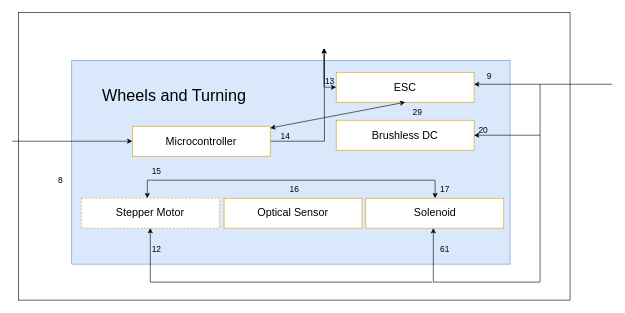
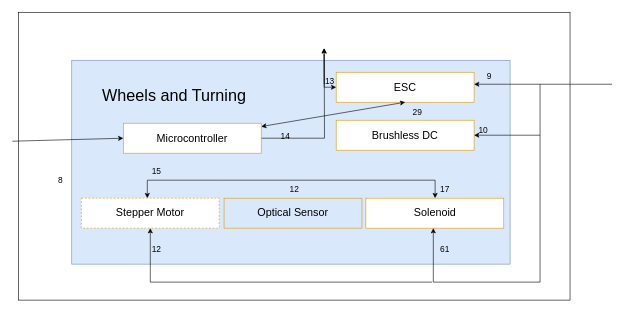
  <mxCell id="0" />
  <mxCell id="1" parent="0" />
  <mxCell id="2" value="" style="rounded=0;whiteSpace=wrap;html=1;fontSize=14;" parent="1" vertex="1"><mxGeometry x="30" y="20" width="920" height="480" as="geometry" /></mxCell>
  <mxCell id="3" value="" style="rounded=0;whiteSpace=wrap;html=1;fillColor=#dae8fc;strokeColor=#6c8ebf;" parent="1" vertex="1"><mxGeometry x="119" y="100" width="731" height="340" as="geometry" /></mxCell>
  <mxCell id="4" value="Wheels and Turning" style="text;html=1;strokeColor=none;fillColor=none;align=center;verticalAlign=middle;whiteSpace=wrap;rounded=0;fontSize=27;" parent="1" vertex="1"><mxGeometry x="140" y="130" width="300" height="60" as="geometry" /></mxCell>
  <mxCell id="5" value="ESC" style="rounded=0;whiteSpace=wrap;html=1;fontSize=18;fillColor=#FFFFFF;strokeColor=#d79b00;" parent="1" vertex="1"><mxGeometry x="560" y="120" width="230" height="50" as="geometry" /></mxCell>
  <mxCell id="6" style="edgeStyle=orthogonalEdgeStyle;rounded=0;orthogonalLoop=1;jettySize=auto;html=1;" parent="1" target="9" edge="1"><mxGeometry relative="1" as="geometry"><Array as="points"><mxPoint x="365" y="300" /><mxPoint x="245" y="300" /></Array><mxPoint x="365" y="300" as="sourcePoint" /></mxGeometry></mxCell>
  <mxCell id="7" style="edgeStyle=orthogonalEdgeStyle;rounded=0;orthogonalLoop=1;jettySize=auto;html=1;" parent="1" target="14" edge="1"><mxGeometry relative="1" as="geometry"><Array as="points"><mxPoint x="365" y="300" /><mxPoint x="725" y="300" /></Array><mxPoint x="365" y="300" as="sourcePoint" /></mxGeometry></mxCell>
  <mxCell id="8" value="&lt;div&gt;Brushless DC&lt;/div&gt;" style="rounded=0;whiteSpace=wrap;html=1;fontSize=18;fillColor=#FFFFFF;strokeColor=#d79b00;" parent="1" vertex="1"><mxGeometry x="560" y="200" width="230" height="50" as="geometry" /></mxCell>
  <mxCell id="9" value="Stepper Motor" style="rounded=0;whiteSpace=wrap;html=1;fontSize=18;fillColor=#FFFFFF;strokeColor=#d79b00;dashed=1;" parent="1" vertex="1"><mxGeometry x="135" y="330" width="230" height="50" as="geometry" /></mxCell>
  <mxCell id="10" style="edgeStyle=orthogonalEdgeStyle;rounded=0;orthogonalLoop=1;jettySize=auto;html=1;entryX=0;entryY=0.5;entryDx=0;entryDy=0;" parent="1" target="5" edge="1"><mxGeometry relative="1" as="geometry"><mxPoint x="540" y="90" as="sourcePoint" /><Array as="points"><mxPoint x="540" y="145" /></Array></mxGeometry></mxCell>
  <mxCell id="11" style="edgeStyle=orthogonalEdgeStyle;rounded=0;orthogonalLoop=1;jettySize=auto;html=1;exitX=0.5;exitY=1;exitDx=0;exitDy=0;" parent="1" source="2" target="2" edge="1"><mxGeometry relative="1" as="geometry" /></mxCell>
  <mxCell id="12" value="" style="endArrow=classic;startArrow=classic;html=1;rounded=0;exitX=0.5;exitY=1;exitDx=0;exitDy=0;" parent="1" source="5" target="20" edge="1"><mxGeometry width="50" height="50" relative="1" as="geometry"><mxPoint x="640" y="200" as="sourcePoint" /><mxPoint x="700" y="290" as="targetPoint" /></mxGeometry></mxCell>
- <mxCell id="13" value="Optical Sensor" style="rounded=0;whiteSpace=wrap;html=1;fontSize=18;fillColor=#FFFFFF;strokeColor=#d79b00;" parent="1" vertex="1"><mxGeometry x="373" y="330" width="230" height="50" as="geometry" /></mxCell>
+ <mxCell id="13" value="Optical Sensor" style="rounded=0;whiteSpace=wrap;html=1;fontSize=18;fillColor=#dae8fc;strokeColor=#d79b00;" parent="1" vertex="1"><mxGeometry x="373" y="330" width="230" height="50" as="geometry" /></mxCell>
  <mxCell id="14" value="Solenoid" style="rounded=0;whiteSpace=wrap;html=1;fontSize=18;fillColor=#FFFFFF;strokeColor=#d79b00;" parent="1" vertex="1"><mxGeometry x="609.5" y="330" width="230" height="50" as="geometry" /></mxCell>
  <mxCell id="15" value="" style="endArrow=classic;html=1;rounded=0;entryX=0.554;entryY=0.125;entryDx=0;entryDy=0;entryPerimeter=0;" parent="1" target="2" edge="1"><mxGeometry width="50" height="50" relative="1" as="geometry"><mxPoint x="540" y="140" as="sourcePoint" /><mxPoint x="540" y="90" as="targetPoint" /></mxGeometry></mxCell>
  <mxCell id="16" value="" style="endArrow=classic;html=1;rounded=0;" edge="1" parent="1"><mxGeometry width="50" height="50" relative="1" as="geometry"><mxPoint x="1020" y="140" as="sourcePoint" /><mxPoint x="790" y="140" as="targetPoint" /></mxGeometry></mxCell>
  <mxCell id="17" value="" style="endArrow=classic;html=1;rounded=0;" edge="1" parent="1"><mxGeometry width="50" height="50" relative="1" as="geometry"><mxPoint x="900" y="140" as="sourcePoint" /><mxPoint x="722" y="380" as="targetPoint" /><Array as="points"><mxPoint x="900" y="470" /><mxPoint x="722" y="470" /></Array></mxGeometry></mxCell>
  <mxCell id="18" value="" style="endArrow=classic;html=1;rounded=0;entryX=0.5;entryY=1;entryDx=0;entryDy=0;" edge="1" parent="1" target="9"><mxGeometry width="50" height="50" relative="1" as="geometry"><mxPoint x="720" y="470" as="sourcePoint" /><mxPoint x="600" y="240" as="targetPoint" /><Array as="points"><mxPoint x="250" y="470" /></Array></mxGeometry></mxCell>
  <mxCell id="19" style="edgeStyle=orthogonalEdgeStyle;rounded=0;orthogonalLoop=1;jettySize=auto;html=1;" edge="1" parent="1" source="20"><mxGeometry relative="1" as="geometry"><mxPoint x="540" y="80" as="targetPoint" /></mxGeometry></mxCell>
- <mxCell id="20" value="Microcontroller" style="rounded=0;whiteSpace=wrap;html=1;fontSize=18;fillColor=#FFFFFF;strokeColor=#d79b00;" vertex="1" parent="1"><mxGeometry x="220" y="210" width="230" height="50" as="geometry" /></mxCell>
+ <mxCell id="20" value="Microcontroller" style="rounded=0;whiteSpace=wrap;html=1;fontSize=18;fillColor=#FFFFFF;strokeColor=#d79b00;" vertex="1" parent="1"><mxGeometry x="205" y="205" width="230" height="50" as="geometry" /></mxCell>
  <mxCell id="21" value="&lt;font style=&quot;font-size: 14px&quot;&gt;8&lt;/font&gt;" style="text;html=1;align=center;verticalAlign=middle;resizable=0;points=[];autosize=1;strokeColor=none;fillColor=none;fontSize=18;" vertex="1" parent="1"><mxGeometry x="90" y="285" width="20" height="30" as="geometry" /></mxCell>
  <mxCell id="22" value="&lt;font style=&quot;font-size: 14px&quot;&gt;15&lt;br&gt;&lt;/font&gt;" style="text;html=1;align=center;verticalAlign=middle;resizable=0;points=[];autosize=1;strokeColor=none;fillColor=none;fontSize=18;" vertex="1" parent="1"><mxGeometry x="245" y="270" width="30" height="30" as="geometry" /></mxCell>
- <mxCell id="23" value="&lt;font style=&quot;font-size: 14px&quot;&gt;16&lt;br&gt;&lt;/font&gt;" style="text;html=1;align=center;verticalAlign=middle;resizable=0;points=[];autosize=1;strokeColor=none;fillColor=none;fontSize=18;" vertex="1" parent="1"><mxGeometry x="475" y="300" width="30" height="30" as="geometry" /></mxCell>
+ <mxCell id="23" value="&lt;font style=&quot;font-size: 14px&quot;&gt;12&lt;br&gt;&lt;/font&gt;" style="text;html=1;align=center;verticalAlign=middle;resizable=0;points=[];autosize=1;strokeColor=none;fillColor=none;fontSize=18;" vertex="1" parent="1"><mxGeometry x="475" y="300" width="30" height="30" as="geometry" /></mxCell>
  <mxCell id="24" value="" style="endArrow=classic;html=1;rounded=0;entryX=0;entryY=0.5;entryDx=0;entryDy=0;" edge="1" parent="1" target="20"><mxGeometry width="50" height="50" relative="1" as="geometry"><mxPoint x="20" y="235" as="sourcePoint" /><mxPoint x="210" y="310" as="targetPoint" /></mxGeometry></mxCell>
  <mxCell id="25" value="&lt;font style=&quot;font-size: 14px&quot;&gt;17&lt;br&gt;&lt;/font&gt;" style="text;html=1;align=center;verticalAlign=middle;resizable=0;points=[];autosize=1;strokeColor=none;fillColor=none;fontSize=18;" vertex="1" parent="1"><mxGeometry x="726" y="300" width="30" height="30" as="geometry" /></mxCell>
  <mxCell id="26" value="&lt;font style=&quot;font-size: 14px&quot;&gt;14&lt;br&gt;&lt;/font&gt;" style="text;html=1;align=center;verticalAlign=middle;resizable=0;points=[];autosize=1;strokeColor=none;fillColor=none;fontSize=18;" vertex="1" parent="1"><mxGeometry x="460" y="210" width="30" height="30" as="geometry" /></mxCell>
  <mxCell id="27" value="&lt;font style=&quot;font-size: 14px&quot;&gt;13&lt;br&gt;&lt;/font&gt;" style="text;html=1;align=center;verticalAlign=middle;resizable=0;points=[];autosize=1;strokeColor=none;fillColor=none;fontSize=18;" vertex="1" parent="1"><mxGeometry x="534" y="119" width="30" height="30" as="geometry" /></mxCell>
  <mxCell id="28" value="&lt;font style=&quot;font-size: 14px&quot;&gt;12&lt;span style=&quot;color: rgba(0 , 0 , 0 , 0) ; font-family: monospace ; font-size: 0px&quot;&gt;%3CmxGraphModel%3E%3Croot%3E%3CmxCell%20id%3D%220%22%2F%3E%3CmxCell%20id%3D%221%22%20parent%3D%220%22%2F%3E%3CmxCell%20id%3D%222%22%20value%3D%22%26lt%3Bfont%20style%3D%26quot%3Bfont-size%3A%2014px%26quot%3B%26gt%3B15%26lt%3Bbr%26gt%3B%26lt%3B%2Ffont%26gt%3B%22%20style%3D%22text%3Bhtml%3D1%3Balign%3Dcenter%3BverticalAlign%3Dmiddle%3Bresizable%3D0%3Bpoints%3D%5B%5D%3Bautosize%3D1%3BstrokeColor%3Dnone%3BfillColor%3Dnone%3BfontSize%3D18%3B%22%20vertex%3D%221%22%20parent%3D%221%22%3E%3CmxGeometry%20x%3D%22-595%22%20y%3D%22280%22%20width%3D%2230%22%20height%3D%2230%22%20as%3D%22geometry%22%2F%3E%3C%2FmxCell%3E%3C%2Froot%3E%3C%2FmxGraphModel%3E&lt;/span&gt;&lt;br&gt;&lt;/font&gt;" style="text;html=1;align=center;verticalAlign=middle;resizable=0;points=[];autosize=1;strokeColor=none;fillColor=none;fontSize=18;" vertex="1" parent="1"><mxGeometry x="245" y="400" width="30" height="30" as="geometry" /></mxCell>
  <mxCell id="29" value="&lt;font style=&quot;font-size: 14px&quot;&gt;61&lt;br&gt;&lt;/font&gt;" style="text;html=1;align=center;verticalAlign=middle;resizable=0;points=[];autosize=1;strokeColor=none;fillColor=none;fontSize=18;" vertex="1" parent="1"><mxGeometry x="726" y="400" width="30" height="30" as="geometry" /></mxCell>
- <mxCell id="30" value="&lt;font style=&quot;font-size: 14px&quot;&gt;20&lt;br&gt;&lt;/font&gt;" style="text;html=1;align=center;verticalAlign=middle;resizable=0;points=[];autosize=1;strokeColor=none;fillColor=none;fontSize=18;" vertex="1" parent="1"><mxGeometry x="790" y="200" width="30" height="30" as="geometry" /></mxCell>
+ <mxCell id="30" value="&lt;font style=&quot;font-size: 14px&quot;&gt;10&lt;br&gt;&lt;/font&gt;" style="text;html=1;align=center;verticalAlign=middle;resizable=0;points=[];autosize=1;strokeColor=none;fillColor=none;fontSize=18;" vertex="1" parent="1"><mxGeometry x="790" y="200" width="30" height="30" as="geometry" /></mxCell>
  <mxCell id="31" value="" style="endArrow=classic;html=1;rounded=0;" edge="1" parent="1" target="8"><mxGeometry width="50" height="50" relative="1" as="geometry"><mxPoint x="900" y="225" as="sourcePoint" /><mxPoint x="830" y="250" as="targetPoint" /></mxGeometry></mxCell>
  <mxCell id="32" value="&lt;font style=&quot;font-size: 14px&quot;&gt;9&lt;br&gt;&lt;/font&gt;" style="text;html=1;align=center;verticalAlign=middle;resizable=0;points=[];autosize=1;strokeColor=none;fillColor=none;fontSize=18;" vertex="1" parent="1"><mxGeometry x="805" y="110" width="20" height="30" as="geometry" /></mxCell>
  <mxCell id="33" value="&lt;font style=&quot;font-size: 14px&quot;&gt;29&lt;br&gt;&lt;/font&gt;" style="text;html=1;align=center;verticalAlign=middle;resizable=0;points=[];autosize=1;strokeColor=none;fillColor=none;fontSize=18;" vertex="1" parent="1"><mxGeometry x="680" y="170" width="30" height="30" as="geometry" /></mxCell>
